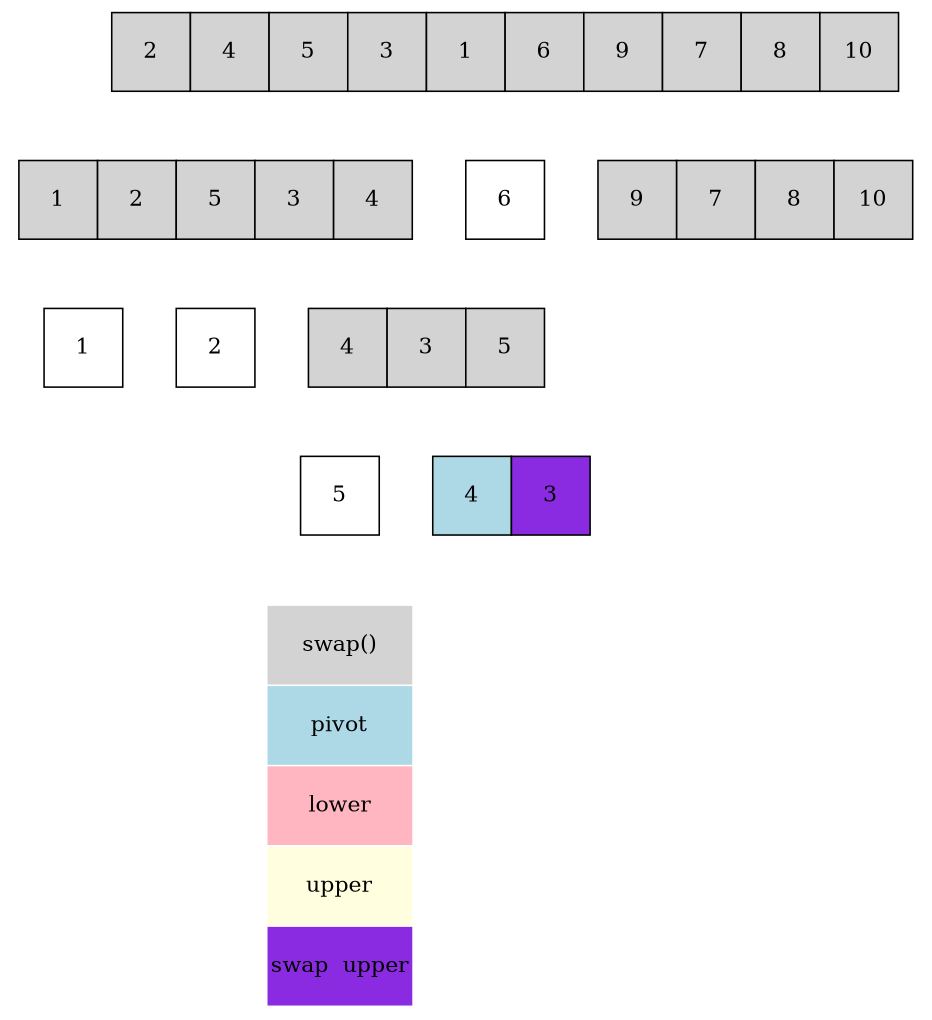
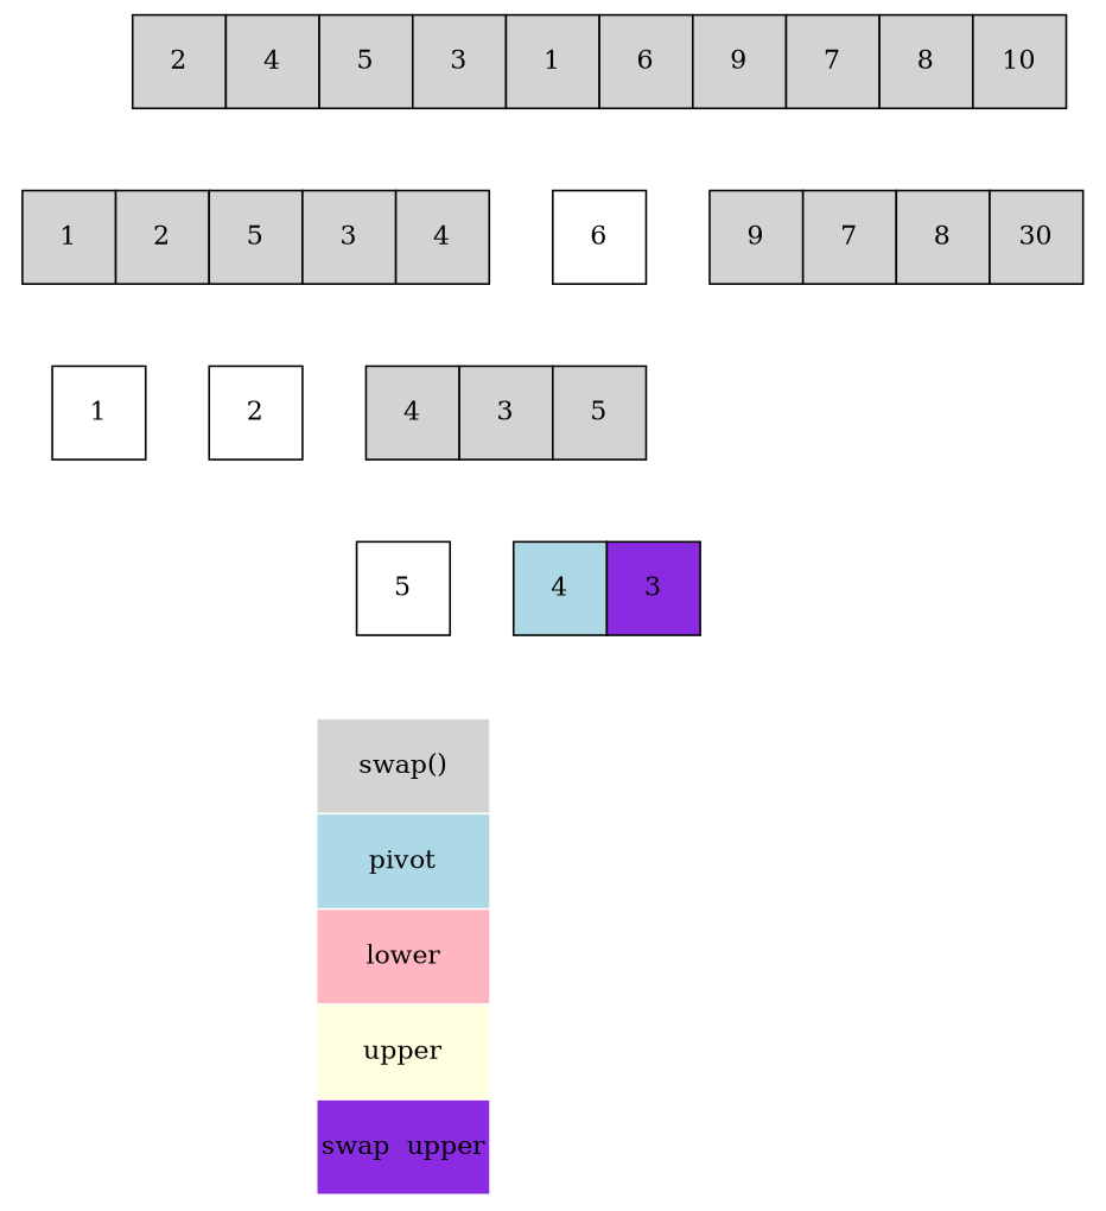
  digraph {
    node [shape=none]
    edge [style=invis]
    n1 [label=<<table border="0" cellspacing="0">             <tr>             <td port="arr0" width="50" height="50" bgcolor="lightgray" border="1">2</td>             <td port="arr1" width="50" height="50" bgcolor="lightgray" border="1">4</td>             <td port="arr2" width="50" height="50" bgcolor="lightgray" border="1">5</td>             <td port="arr3" width="50" height="50" bgcolor="lightgray" border="1">3</td>             <td port="arr4" width="50" height="50" bgcolor="lightgray" border="1">1</td>             <td port="arr5" width="50" height="50" bgcolor="lightgray" border="1">6</td>             <td port="arr6" width="50" height="50" bgcolor="lightgray" border="1">9</td>             <td port="arr7" width="50" height="50" bgcolor="lightgray" border="1">7</td>             <td port="arr8" width="50" height="50" bgcolor="lightgray" border="1">8</td>             <td port="arr9" width="50" height="50" bgcolor="lightgray" border="1">10</td>             </tr>             </table>>]
    n2 [label=<<table border="0" cellspacing="0">             <tr>             <td port="arr0" width="50" height="50" bgcolor="lightgray" border="1">1</td>             <td port="arr1" width="50" height="50" bgcolor="lightgray" border="1">2</td>             <td port="arr2" width="50" height="50" bgcolor="lightgray" border="1">5</td>             <td port="arr3" width="50" height="50" bgcolor="lightgray" border="1">3</td>             <td port="arr4" width="50" height="50" bgcolor="lightgray" border="1">4</td>             </tr>             </table>>]
    n3 [label=<<table border="0" cellspacing="0">             <tr>             <td port="arr5" width="50" height="50" border="1">6</td>             </tr>             </table>>]
-   n4 [label=<<table border="0" cellspacing="0">             <tr>             <td port="arr6" width="50" height="50" bgcolor="lightgray" border="1">9</td>             <td port="arr7" width="50" height="50" bgcolor="lightgray" border="1">7</td>             <td port="arr8" width="50" height="50" bgcolor="lightgray" border="1">8</td>             <td port="arr9" width="50" height="50" bgcolor="lightgray" border="1">10</td>             </tr>             </table>>]
+   n4 [label=<<table border="0" cellspacing="0">             <tr>             <td port="arr6" width="50" height="50" bgcolor="lightgray" border="1">9</td>             <td port="arr7" width="50" height="50" bgcolor="lightgray" border="1">7</td>             <td port="arr8" width="50" height="50" bgcolor="lightgray" border="1">8</td>             <td port="arr9" width="50" height="50" bgcolor="lightgray" border="1">30</td>             </tr>             </table>>]
    n5 [label=<<table border="0" cellspacing="1">             <tr><td port="code1" height="50" bgcolor="lightgray">swap()</td></tr>             <tr><td port="code2" height="50" bgcolor="lightblue">pivot</td></tr>             <tr><td port="code3" height="50" bgcolor="lightpink">lower</td></tr>             <tr><td port="code4" height="50" bgcolor="lightyellow">upper</td></tr>             <tr><td port="code5" height="50" bgcolor="blueviolet">swap  upper</td></tr>             </table>>]
    n6 [label=<<table border="0" cellspacing="0">             <tr>             <td port="arr4" width="50" height="50" border="1">5</td>             </tr>             </table>>]
    n7 [label=<<table border="0" cellspacing="0">             <tr>             <td port="arr0" width="50" height="50" border="1">1</td>             </tr>             </table>>]
    n8 [label=<<table border="0" cellspacing="0">             <tr>             <td port="arr1" width="50" height="50" border="1">2</td>             </tr>             </table>>]
    n9 [label=<<table border="0" cellspacing="0">             <tr>             <td port="arr2" width="50" height="50" bgcolor="lightgray" border="1">4</td>             <td port="arr3" width="50" height="50" bgcolor="lightgray" border="1">3</td>             <td port="arr4" width="50" height="50" bgcolor="lightgray" border="1">5</td>             </tr>             </table>>]
    n10 [label=<<table border="0" cellspacing="0">             <tr>             <td port="arr2" width="50" height="50" bgcolor="lightblue" border="1">4</td>             <td port="arr3" width="50" height="50" bgcolor="blueviolet" border="1">3</td>             </tr>             </table>>]
    subgraph sub_1 {
      peripheries=0
      n1
      n2
    }
    subgraph sub_2 {
      peripheries=0
      n1
      n3
    }
    subgraph sub_3 {
      peripheries=0
      n1
      n4
    }
    subgraph sub_4 {
      peripheries=0
      n5
      n6
    }
    subgraph sub_5 {
      peripheries=0
      n2
      n7
    }
    subgraph sub_6 {
      peripheries=0
      n2
      n8
    }
    subgraph sub_7 {
      peripheries=0
      n2
      n9
    }
    subgraph sub_8 {
      peripheries=0
      n9
      n10
    }
    subgraph sub_9 {
      peripheries=0
      n6
      n9
    }
    n1 -> n2
    n1 -> n3
    n1 -> n4
    n2 -> n7
    n2 -> n8
    n2 -> n9
    n6 -> n5
    n9 -> n6
    n9 -> n10
  }
